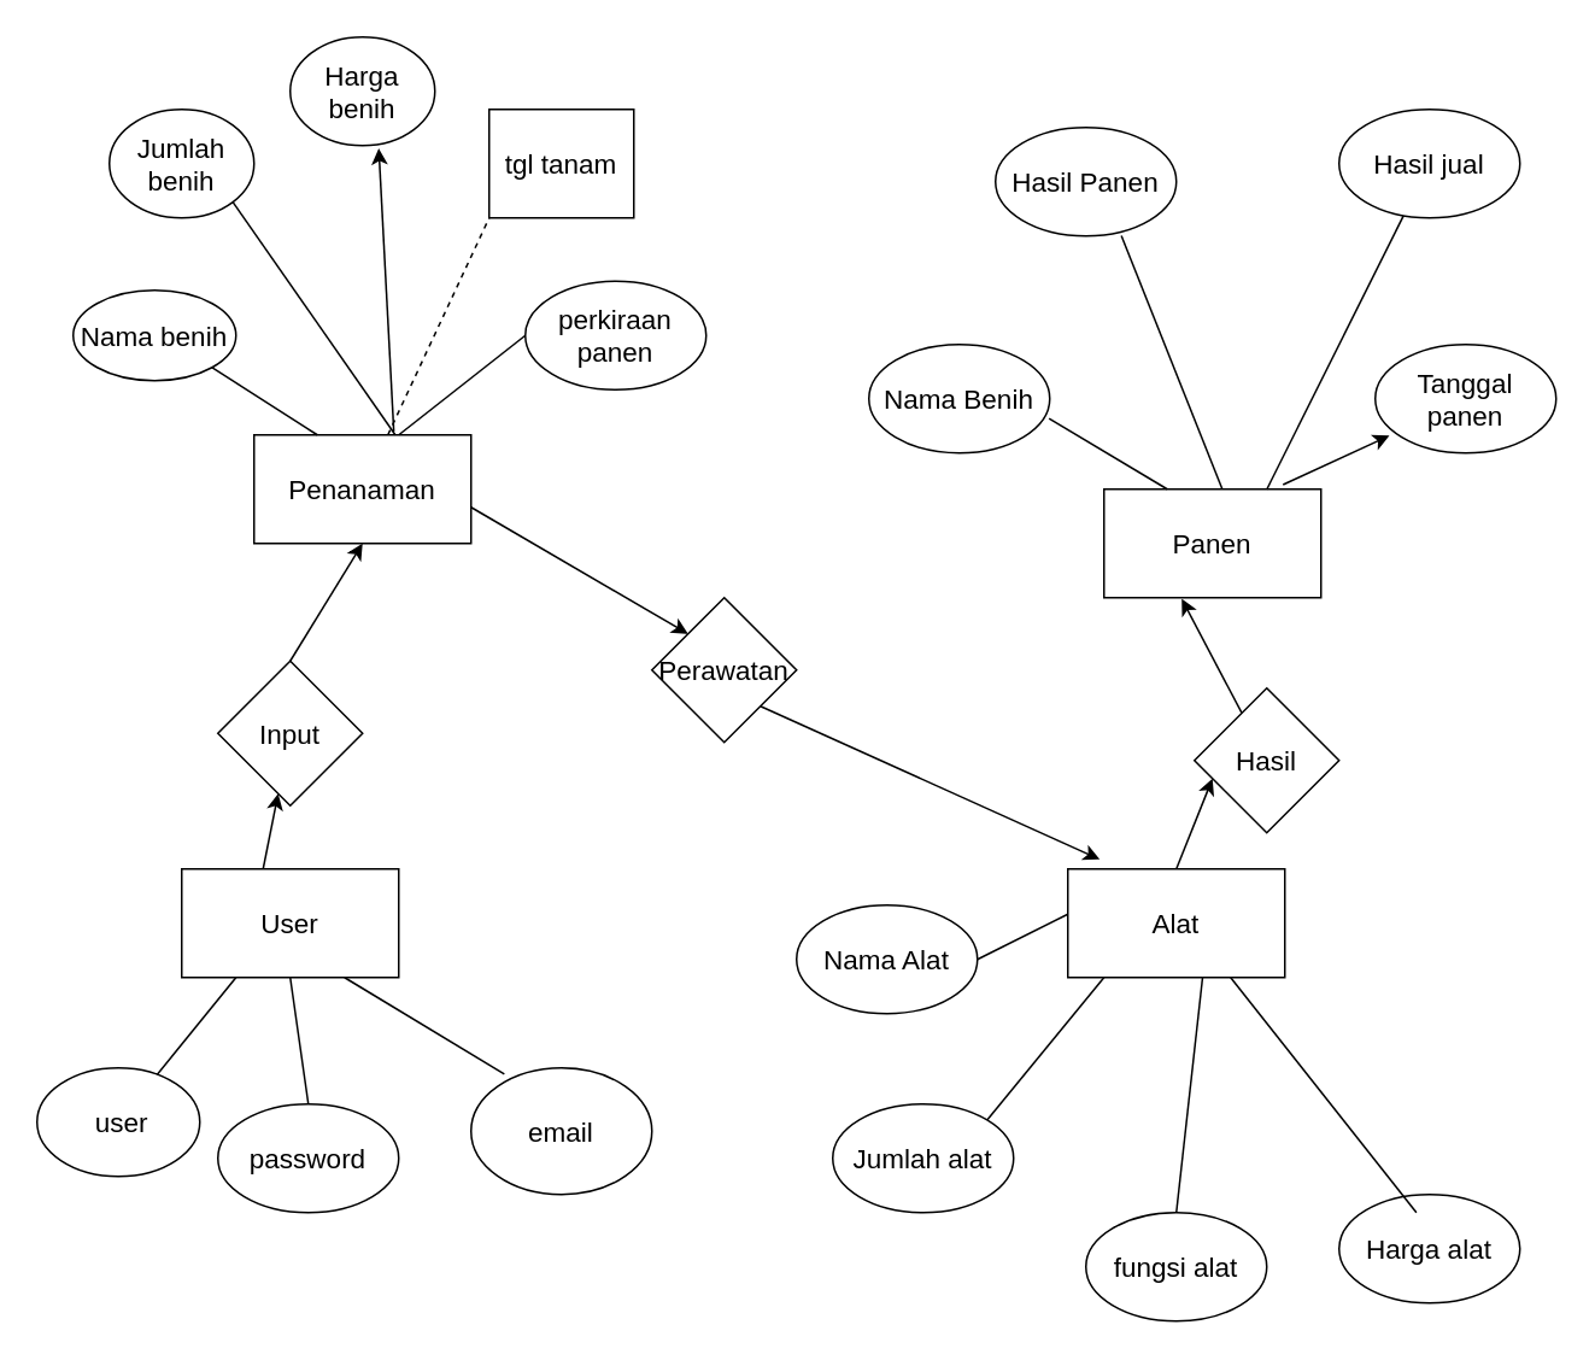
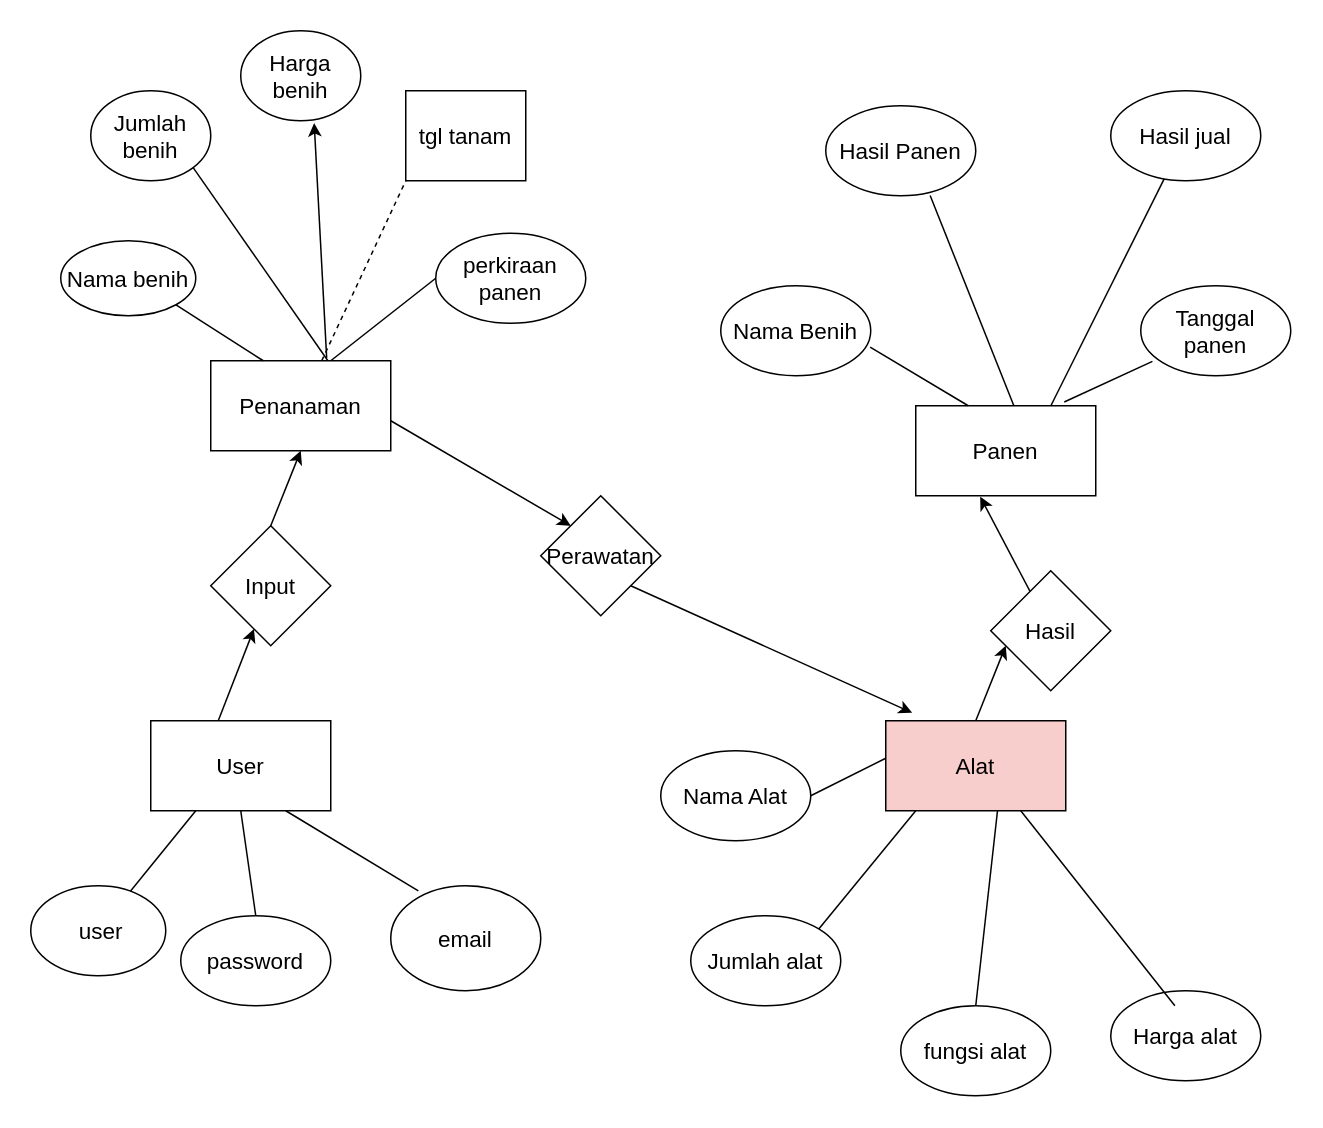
  <mxCell id="0" />
  <mxCell id="1" parent="0" />
- <mxCell id="2" value="Alat" style="rounded=0;whiteSpace=wrap;html=1;fontSize=15;" parent="1" vertex="1"><mxGeometry x="590" y="480" width="120" height="60" as="geometry" /></mxCell>
+ <mxCell id="2" value="Alat" style="rounded=0;whiteSpace=wrap;html=1;fontSize=15;fillColor=#f8cecc;" parent="1" vertex="1"><mxGeometry x="590" y="480" width="120" height="60" as="geometry" /></mxCell>
  <mxCell id="3" value="Penanaman" style="rounded=0;whiteSpace=wrap;html=1;fontSize=15;" parent="1" vertex="1"><mxGeometry x="140" y="240" width="120" height="60" as="geometry" /></mxCell>
  <mxCell id="4" value="Panen" style="rounded=0;whiteSpace=wrap;html=1;fontSize=15;" parent="1" vertex="1"><mxGeometry x="610" y="270" width="120" height="60" as="geometry" /></mxCell>
  <mxCell id="5" value="tgl tanam" style="whiteSpace=wrap;html=1;fontSize=15;rounded=0;" parent="1" vertex="1"><mxGeometry x="270" y="60" width="80" height="60" as="geometry" /></mxCell>
  <mxCell id="6" value="perkiraan panen" style="ellipse;whiteSpace=wrap;html=1;fontSize=15;" parent="1" vertex="1"><mxGeometry x="290" y="155" width="100" height="60" as="geometry" /></mxCell>
  <mxCell id="7" value="Harga benih" style="ellipse;whiteSpace=wrap;html=1;fontSize=15;" parent="1" vertex="1"><mxGeometry x="160" y="20" width="80" height="60" as="geometry" /></mxCell>
  <mxCell id="8" value="Jumlah benih" style="ellipse;whiteSpace=wrap;html=1;fontSize=15;" parent="1" vertex="1"><mxGeometry x="60" y="60" width="80" height="60" as="geometry" /></mxCell>
  <mxCell id="9" value="Nama benih" style="ellipse;whiteSpace=wrap;html=1;fontSize=15;" parent="1" vertex="1"><mxGeometry x="40" y="160" width="90" height="50" as="geometry" /></mxCell>
  <mxCell id="10" value="" style="endArrow=none;html=1;rounded=0;fontSize=15;entryX=1;entryY=1;entryDx=0;entryDy=0;" parent="1" target="9" edge="1"><mxGeometry width="50" height="50" relative="1" as="geometry"><mxPoint x="175" y="240" as="sourcePoint" /><mxPoint x="225" y="190" as="targetPoint" /></mxGeometry></mxCell>
  <mxCell id="11" value="" style="endArrow=none;html=1;rounded=0;fontSize=15;entryX=1;entryY=1;entryDx=0;entryDy=0;" parent="1" target="8" edge="1"><mxGeometry width="50" height="50" relative="1" as="geometry"><mxPoint x="218.1" y="240" as="sourcePoint" /><mxPoint x="160.004" y="202.631" as="targetPoint" /></mxGeometry></mxCell>
  <mxCell id="12" value="" style="endArrow=classic;html=1;rounded=0;fontSize=15;entryX=0.612;entryY=1.026;entryDx=0;entryDy=0;entryPerimeter=0;exitX=0.644;exitY=-0.032;exitDx=0;exitDy=0;exitPerimeter=0;" parent="1" source="3" target="7" edge="1"><mxGeometry width="50" height="50" relative="1" as="geometry"><mxPoint x="240" y="244.5" as="sourcePoint" /><mxPoint x="150.463" y="115.502" as="targetPoint" /></mxGeometry></mxCell>
  <mxCell id="13" value="" style="endArrow=none;html=1;rounded=0;fontSize=15;entryX=0;entryY=1;entryDx=0;entryDy=0;dashed=1;" parent="1" source="3" target="5" edge="1"><mxGeometry width="50" height="50" relative="1" as="geometry"><mxPoint x="278.32" y="263.26" as="sourcePoint" /><mxPoint x="270" y="106.74" as="targetPoint" /></mxGeometry></mxCell>
  <mxCell id="14" value="" style="endArrow=none;html=1;rounded=0;fontSize=15;entryX=0;entryY=0.5;entryDx=0;entryDy=0;" parent="1" target="6" edge="1"><mxGeometry width="50" height="50" relative="1" as="geometry"><mxPoint x="220" y="240" as="sourcePoint" /><mxPoint x="291.437" y="121.002" as="targetPoint" /></mxGeometry></mxCell>
  <mxCell id="15" value="User" style="rounded=0;whiteSpace=wrap;html=1;fontSize=15;" parent="1" vertex="1"><mxGeometry x="100" y="480" width="120" height="60" as="geometry" /></mxCell>
  <mxCell id="16" value="Nama Benih" style="ellipse;whiteSpace=wrap;html=1;fontSize=15;" parent="1" vertex="1"><mxGeometry x="480" y="190" width="100" height="60" as="geometry" /></mxCell>
  <mxCell id="17" value="Tanggal panen" style="ellipse;whiteSpace=wrap;html=1;fontSize=15;" parent="1" vertex="1"><mxGeometry x="760" y="190" width="100" height="60" as="geometry" /></mxCell>
  <mxCell id="18" value="Hasil Panen" style="ellipse;whiteSpace=wrap;html=1;fontSize=15;" parent="1" vertex="1"><mxGeometry x="550" y="70" width="100" height="60" as="geometry" /></mxCell>
  <mxCell id="19" value="Hasil jual" style="ellipse;whiteSpace=wrap;html=1;fontSize=15;" parent="1" vertex="1"><mxGeometry x="740" y="60" width="100" height="60" as="geometry" /></mxCell>
  <mxCell id="20" value="fungsi alat" style="ellipse;whiteSpace=wrap;html=1;fontSize=15;" parent="1" vertex="1"><mxGeometry x="600" y="670" width="100" height="60" as="geometry" /></mxCell>
  <mxCell id="21" value="Nama Alat" style="ellipse;whiteSpace=wrap;html=1;fontSize=15;" parent="1" vertex="1"><mxGeometry x="440" y="500" width="100" height="60" as="geometry" /></mxCell>
  <mxCell id="22" value="Harga alat" style="ellipse;whiteSpace=wrap;html=1;fontSize=15;" parent="1" vertex="1"><mxGeometry x="740" y="660" width="100" height="60" as="geometry" /></mxCell>
  <mxCell id="23" value="Jumlah alat" style="ellipse;whiteSpace=wrap;html=1;fontSize=15;" parent="1" vertex="1"><mxGeometry x="460" y="610" width="100" height="60" as="geometry" /></mxCell>
  <mxCell id="24" value="" style="endArrow=none;html=1;rounded=0;fontSize=15;exitX=1;exitY=0.5;exitDx=0;exitDy=0;" parent="1" source="21" edge="1"><mxGeometry width="50" height="50" relative="1" as="geometry"><mxPoint x="540" y="555" as="sourcePoint" /><mxPoint x="590" y="505" as="targetPoint" /></mxGeometry></mxCell>
  <mxCell id="25" value="" style="endArrow=none;html=1;rounded=0;fontSize=15;exitX=1;exitY=0;exitDx=0;exitDy=0;" parent="1" source="23" edge="1"><mxGeometry width="50" height="50" relative="1" as="geometry"><mxPoint x="560" y="565" as="sourcePoint" /><mxPoint x="610" y="540" as="targetPoint" /></mxGeometry></mxCell>
  <mxCell id="26" value="" style="endArrow=none;html=1;rounded=0;fontSize=15;exitX=0.5;exitY=0;exitDx=0;exitDy=0;" parent="1" source="20" edge="1"><mxGeometry width="50" height="50" relative="1" as="geometry"><mxPoint x="599.996" y="618.871" as="sourcePoint" /><mxPoint x="664.5" y="540" as="targetPoint" /></mxGeometry></mxCell>
  <mxCell id="27" value="" style="endArrow=none;html=1;rounded=0;fontSize=15;exitX=0.5;exitY=0;exitDx=0;exitDy=0;entryX=0.75;entryY=1;entryDx=0;entryDy=0;" parent="1" target="2" edge="1"><mxGeometry width="50" height="50" relative="1" as="geometry"><mxPoint x="782.75" y="670" as="sourcePoint" /><mxPoint x="797.25" y="540" as="targetPoint" /></mxGeometry></mxCell>
  <mxCell id="28" value="" style="endArrow=none;html=1;rounded=0;fontSize=15;entryX=0.996;entryY=0.683;entryDx=0;entryDy=0;entryPerimeter=0;" parent="1" target="16" edge="1"><mxGeometry width="50" height="50" relative="1" as="geometry"><mxPoint x="645" y="270" as="sourcePoint" /><mxPoint x="695" y="220" as="targetPoint" /></mxGeometry></mxCell>
  <mxCell id="29" value="" style="endArrow=none;html=1;rounded=0;fontSize=15;entryX=0.696;entryY=0.997;entryDx=0;entryDy=0;entryPerimeter=0;" parent="1" target="18" edge="1"><mxGeometry width="50" height="50" relative="1" as="geometry"><mxPoint x="675.4" y="270" as="sourcePoint" /><mxPoint x="610" y="230.98" as="targetPoint" /></mxGeometry></mxCell>
  <mxCell id="30" value="" style="endArrow=none;html=1;rounded=0;fontSize=15;" parent="1" target="19" edge="1"><mxGeometry width="50" height="50" relative="1" as="geometry"><mxPoint x="700" y="270.18" as="sourcePoint" /><mxPoint x="644.2" y="130" as="targetPoint" /></mxGeometry></mxCell>
- <mxCell id="31" value="" style="endArrow=classic;html=1;rounded=0;fontSize=15;entryX=0.078;entryY=0.84;entryDx=0;entryDy=0;entryPerimeter=0;exitX=0.825;exitY=-0.042;exitDx=0;exitDy=0;exitPerimeter=0;" parent="1" source="4" target="17" edge="1"><mxGeometry width="50" height="50" relative="1" as="geometry"><mxPoint x="710" y="280.18" as="sourcePoint" /><mxPoint x="785.719" y="128.75" as="targetPoint" /></mxGeometry></mxCell>
+ <mxCell id="31" value="" style="endArrow=none;html=1;rounded=0;fontSize=15;entryX=0.078;entryY=0.84;entryDx=0;entryDy=0;entryPerimeter=0;exitX=0.825;exitY=-0.042;exitDx=0;exitDy=0;exitPerimeter=0;" parent="1" source="4" target="17" edge="1"><mxGeometry width="50" height="50" relative="1" as="geometry"><mxPoint x="710" y="280.18" as="sourcePoint" /><mxPoint x="785.719" y="128.75" as="targetPoint" /></mxGeometry></mxCell>
  <mxCell id="32" value="&amp;nbsp;user" style="ellipse;whiteSpace=wrap;html=1;fontSize=15;" parent="1" vertex="1"><mxGeometry x="20" y="590" width="90" height="60" as="geometry" /></mxCell>
  <mxCell id="33" value="password" style="ellipse;whiteSpace=wrap;html=1;fontSize=15;" parent="1" vertex="1"><mxGeometry x="120" y="610" width="100" height="60" as="geometry" /></mxCell>
  <mxCell id="34" value="email" style="ellipse;whiteSpace=wrap;html=1;fontSize=15;" parent="1" vertex="1"><mxGeometry x="260" y="590" width="100" height="70" as="geometry" /></mxCell>
  <mxCell id="35" value="" style="endArrow=none;html=1;rounded=0;fontSize=15;exitX=0.25;exitY=1;exitDx=0;exitDy=0;" parent="1" source="15" target="32" edge="1"><mxGeometry width="50" height="50" relative="1" as="geometry"><mxPoint x="135" y="480" as="sourcePoint" /><mxPoint x="185" y="430" as="targetPoint" /></mxGeometry></mxCell>
  <mxCell id="36" value="" style="endArrow=none;html=1;rounded=0;fontSize=15;exitX=0.5;exitY=1;exitDx=0;exitDy=0;" parent="1" source="15" edge="1"><mxGeometry width="50" height="50" relative="1" as="geometry"><mxPoint x="160" y="550" as="sourcePoint" /><mxPoint x="170" y="610" as="targetPoint" /></mxGeometry></mxCell>
  <mxCell id="37" value="" style="endArrow=none;html=1;rounded=0;fontSize=15;entryX=0.184;entryY=0.048;entryDx=0;entryDy=0;exitX=0.75;exitY=1;exitDx=0;exitDy=0;entryPerimeter=0;" parent="1" source="15" target="34" edge="1"><mxGeometry width="50" height="50" relative="1" as="geometry"><mxPoint x="160" y="480" as="sourcePoint" /><mxPoint x="162.03" y="390" as="targetPoint" /></mxGeometry></mxCell>
  <mxCell id="38" value="" style="endArrow=classic;html=1;rounded=0;fontSize=15;" parent="1" target="41" edge="1"><mxGeometry width="50" height="50" relative="1" as="geometry"><mxPoint x="145" y="480" as="sourcePoint" /><mxPoint x="160" y="420" as="targetPoint" /></mxGeometry></mxCell>
  <mxCell id="39" value="" style="endArrow=classic;html=1;rounded=0;fontSize=15;" parent="1" edge="1"><mxGeometry width="50" height="50" relative="1" as="geometry"><mxPoint x="260" y="280" as="sourcePoint" /><mxPoint x="380" y="350" as="targetPoint" /></mxGeometry></mxCell>
  <mxCell id="40" value="" style="endArrow=classic;html=1;rounded=0;fontSize=15;exitX=0.5;exitY=0;exitDx=0;exitDy=0;" parent="1" source="2" edge="1"><mxGeometry width="50" height="50" relative="1" as="geometry"><mxPoint x="520" y="350" as="sourcePoint" /><mxPoint x="670" y="430" as="targetPoint" /></mxGeometry></mxCell>
- <mxCell id="41" value="Input" style="rhombus;whiteSpace=wrap;html=1;fontSize=15;" vertex="1" parent="1"><mxGeometry x="120" y="365" width="80" height="80" as="geometry" /></mxCell>
+ <mxCell id="41" value="Input" style="rhombus;whiteSpace=wrap;html=1;fontSize=15;" vertex="1" parent="1"><mxGeometry x="140" y="350" width="80" height="80" as="geometry" /></mxCell>
  <mxCell id="42" value="" style="endArrow=classic;html=1;rounded=0;fontSize=15;entryX=0.5;entryY=1;entryDx=0;entryDy=0;exitX=0.5;exitY=0;exitDx=0;exitDy=0;" edge="1" parent="1" source="41" target="3"><mxGeometry width="50" height="50" relative="1" as="geometry"><mxPoint x="196.2" y="371.2" as="sourcePoint" /><mxPoint x="220" y="310" as="targetPoint" /></mxGeometry></mxCell>
  <mxCell id="43" value="Perawatan" style="rhombus;whiteSpace=wrap;html=1;fontSize=15;" vertex="1" parent="1"><mxGeometry x="360" y="330" width="80" height="80" as="geometry" /></mxCell>
  <mxCell id="44" value="" style="endArrow=classic;html=1;rounded=0;fontSize=15;entryX=0.147;entryY=-0.089;entryDx=0;entryDy=0;entryPerimeter=0;exitX=1;exitY=1;exitDx=0;exitDy=0;" edge="1" parent="1" source="43" target="2"><mxGeometry width="50" height="50" relative="1" as="geometry"><mxPoint x="480" y="447.3" as="sourcePoint" /><mxPoint x="512.84" y="300" as="targetPoint" /></mxGeometry></mxCell>
  <mxCell id="45" value="Hasil" style="rhombus;whiteSpace=wrap;html=1;fontSize=15;" vertex="1" parent="1"><mxGeometry x="660" y="380" width="80" height="80" as="geometry" /></mxCell>
  <mxCell id="46" value="" style="endArrow=classic;html=1;rounded=0;fontSize=15;entryX=0.358;entryY=1.011;entryDx=0;entryDy=0;entryPerimeter=0;" edge="1" parent="1" source="45" target="4"><mxGeometry width="50" height="50" relative="1" as="geometry"><mxPoint x="610" y="420" as="sourcePoint" /><mxPoint x="590" y="330" as="targetPoint" /></mxGeometry></mxCell>
